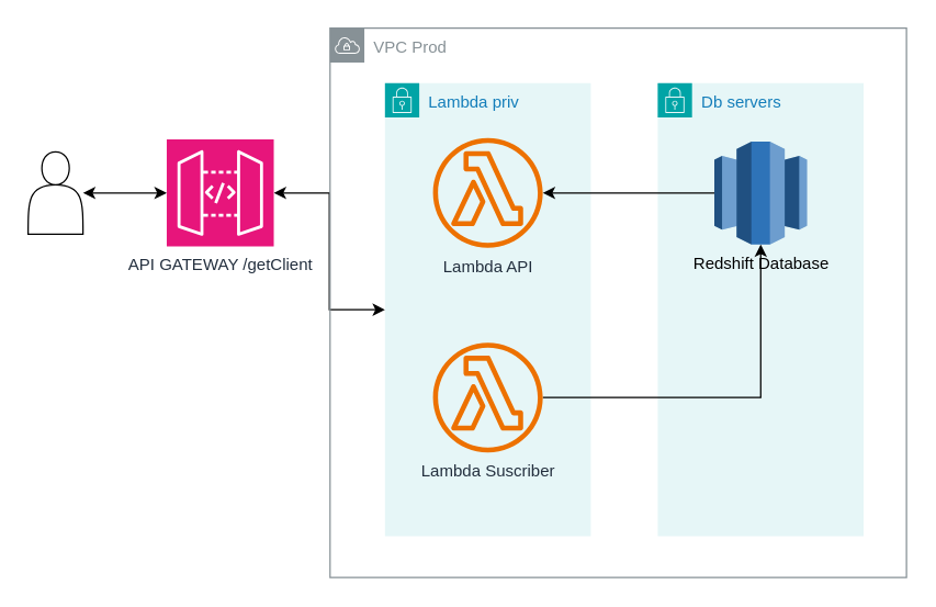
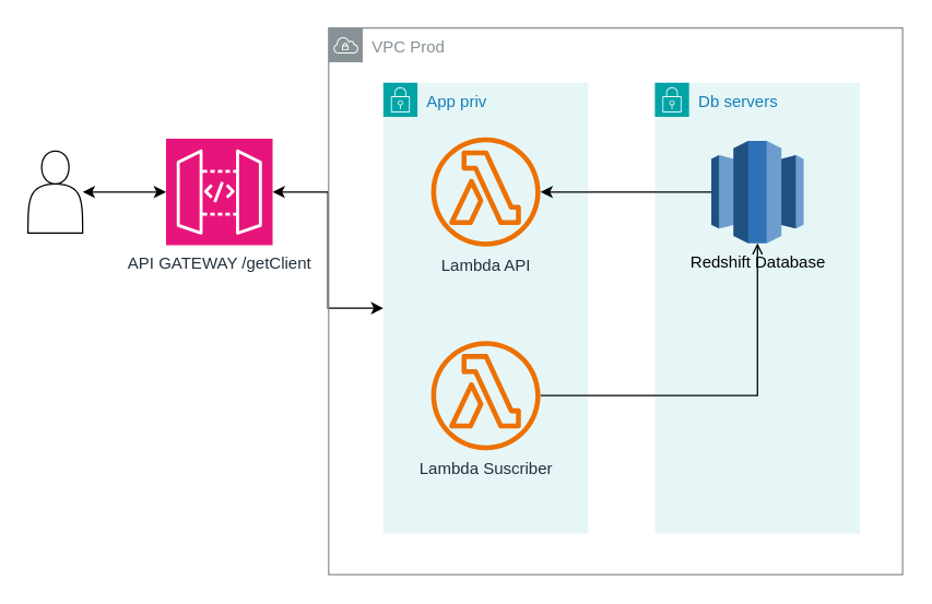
  <mxCell id="0" />
  <mxCell id="1" parent="0" />
  <mxCell id="2" value="Db servers" style="points=[[0,0],[0.25,0],[0.5,0],[0.75,0],[1,0],[1,0.25],[1,0.5],[1,0.75],[1,1],[0.75,1],[0.5,1],[0.25,1],[0,1],[0,0.75],[0,0.5],[0,0.25]];outlineConnect=0;gradientColor=none;html=1;whiteSpace=wrap;fontSize=12;fontStyle=0;container=1;pointerEvents=0;collapsible=0;recursiveResize=0;shape=mxgraph.aws4.group;grIcon=mxgraph.aws4.group_security_group;grStroke=0;strokeColor=#00A4A6;fillColor=#E6F6F7;verticalAlign=top;align=left;spacingLeft=30;fontColor=#147EBA;dashed=0;" vertex="1" parent="1"><mxGeometry x="478.75" y="60" width="150" height="330" as="geometry" /></mxCell>
- <mxCell id="3" value="Lambda priv" style="points=[[0,0],[0.25,0],[0.5,0],[0.75,0],[1,0],[1,0.25],[1,0.5],[1,0.75],[1,1],[0.75,1],[0.5,1],[0.25,1],[0,1],[0,0.75],[0,0.5],[0,0.25]];outlineConnect=0;gradientColor=none;html=1;whiteSpace=wrap;fontSize=12;fontStyle=0;container=1;pointerEvents=0;collapsible=0;recursiveResize=0;shape=mxgraph.aws4.group;grIcon=mxgraph.aws4.group_security_group;grStroke=0;strokeColor=#00A4A6;fillColor=#E6F6F7;verticalAlign=top;align=left;spacingLeft=30;fontColor=#147EBA;dashed=0;" vertex="1" parent="1"><mxGeometry x="280" y="60" width="150" height="330" as="geometry" /></mxCell>
+ <mxCell id="3" value="App priv" style="points=[[0,0],[0.25,0],[0.5,0],[0.75,0],[1,0],[1,0.25],[1,0.5],[1,0.75],[1,1],[0.75,1],[0.5,1],[0.25,1],[0,1],[0,0.75],[0,0.5],[0,0.25]];outlineConnect=0;gradientColor=none;html=1;whiteSpace=wrap;fontSize=12;fontStyle=0;container=1;pointerEvents=0;collapsible=0;recursiveResize=0;shape=mxgraph.aws4.group;grIcon=mxgraph.aws4.group_security_group;grStroke=0;strokeColor=#00A4A6;fillColor=#E6F6F7;verticalAlign=top;align=left;spacingLeft=30;fontColor=#147EBA;dashed=0;" vertex="1" parent="1"><mxGeometry x="280" y="60" width="150" height="330" as="geometry" /></mxCell>
  <mxCell id="4" style="edgeStyle=orthogonalEdgeStyle;rounded=0;orthogonalLoop=1;jettySize=auto;html=1;startArrow=classic;startFill=1;" edge="1" parent="1" source="5" target="7"><mxGeometry relative="1" as="geometry"><mxPoint x="160" y="140" as="targetPoint" /></mxGeometry></mxCell>
  <mxCell id="5" value="" style="shape=actor;whiteSpace=wrap;html=1;" vertex="1" parent="1"><mxGeometry x="20" y="110" width="40" height="60" as="geometry" /></mxCell>
  <mxCell id="6" style="edgeStyle=orthogonalEdgeStyle;rounded=0;orthogonalLoop=1;jettySize=auto;html=1;startArrow=classic;startFill=1;" edge="1" parent="1" source="7" target="3"><mxGeometry relative="1" as="geometry" /></mxCell>
  <mxCell id="7" value="API GATEWAY /getClient" style="sketch=0;points=[[0,0,0],[0.25,0,0],[0.5,0,0],[0.75,0,0],[1,0,0],[0,1,0],[0.25,1,0],[0.5,1,0],[0.75,1,0],[1,1,0],[0,0.25,0],[0,0.5,0],[0,0.75,0],[1,0.25,0],[1,0.5,0],[1,0.75,0]];outlineConnect=0;fontColor=#232F3E;fillColor=#E7157B;strokeColor=#ffffff;dashed=0;verticalLabelPosition=bottom;verticalAlign=top;align=center;html=1;fontSize=12;fontStyle=0;aspect=fixed;shape=mxgraph.aws4.resourceIcon;resIcon=mxgraph.aws4.api_gateway;" vertex="1" parent="1"><mxGeometry x="121" y="101" width="78" height="78" as="geometry" /></mxCell>
  <mxCell id="8" style="edgeStyle=orthogonalEdgeStyle;rounded=0;orthogonalLoop=1;jettySize=auto;html=1;startArrow=classic;startFill=1;endArrow=none;endFill=0;" edge="1" parent="1" source="9" target="10"><mxGeometry relative="1" as="geometry" /></mxCell>
  <mxCell id="9" value="Lambda API" style="sketch=0;outlineConnect=0;fontColor=#232F3E;gradientColor=none;fillColor=#ED7100;strokeColor=none;dashed=0;verticalLabelPosition=bottom;verticalAlign=top;align=center;html=1;fontSize=12;fontStyle=0;aspect=fixed;pointerEvents=1;shape=mxgraph.aws4.lambda_function;" vertex="1" parent="1"><mxGeometry x="315" y="100" width="80" height="80" as="geometry" /></mxCell>
  <mxCell id="10" value="Redshift Database" style="outlineConnect=0;dashed=0;verticalLabelPosition=bottom;verticalAlign=top;align=center;html=1;shape=mxgraph.aws3.redshift;fillColor=#2E73B8;gradientColor=none;" vertex="1" parent="1"><mxGeometry x="520" y="102.5" width="67.5" height="75" as="geometry" /></mxCell>
- <mxCell id="11" style="edgeStyle=orthogonalEdgeStyle;rounded=0;orthogonalLoop=1;jettySize=auto;html=1;" edge="1" parent="1" source="13" target="10"><mxGeometry relative="1" as="geometry" /></mxCell>
+ <mxCell id="11" style="edgeStyle=orthogonalEdgeStyle;rounded=0;orthogonalLoop=1;jettySize=auto;html=1;endArrow=open;" edge="1" parent="1" source="13" target="10"><mxGeometry relative="1" as="geometry" /></mxCell>
  <mxCell id="12" value="VPC Prod" style="sketch=0;outlineConnect=0;gradientColor=none;html=1;whiteSpace=wrap;fontSize=12;fontStyle=0;shape=mxgraph.aws4.group;grIcon=mxgraph.aws4.group_vpc;strokeColor=#879196;fillColor=none;verticalAlign=top;align=left;spacingLeft=30;fontColor=#879196;dashed=0;" vertex="1" parent="1"><mxGeometry x="240" y="20" width="420" height="400" as="geometry" /></mxCell>
  <mxCell id="13" value="Lambda Suscriber" style="sketch=0;outlineConnect=0;fontColor=#232F3E;gradientColor=none;fillColor=#ED7100;strokeColor=none;dashed=0;verticalLabelPosition=bottom;verticalAlign=top;align=center;html=1;fontSize=12;fontStyle=0;aspect=fixed;pointerEvents=1;shape=mxgraph.aws4.lambda_function;" vertex="1" parent="1"><mxGeometry x="315" y="249" width="80" height="80" as="geometry" /></mxCell>
